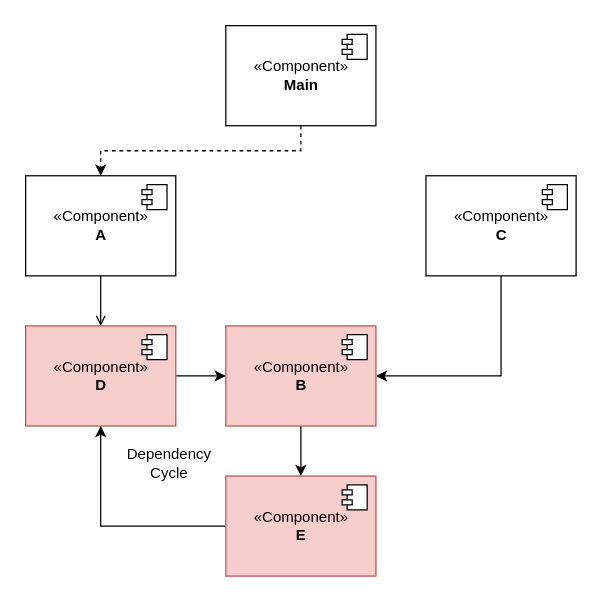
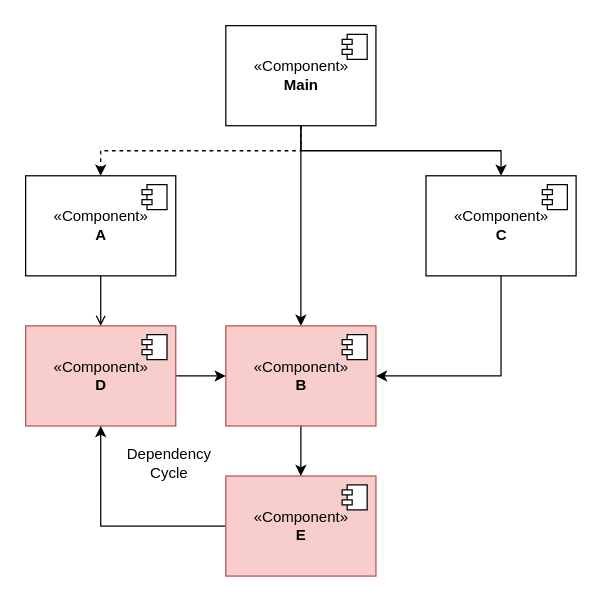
  <mxCell id="0" />
  <mxCell id="1" parent="0" />
  <mxCell id="2" style="edgeStyle=orthogonalEdgeStyle;rounded=0;orthogonalLoop=1;jettySize=auto;html=1;exitX=0.5;exitY=1;exitDx=0;exitDy=0;entryX=0.5;entryY=0;entryDx=0;entryDy=0;dashed=1;" edge="1" parent="1" source="5" target="8"><mxGeometry relative="1" as="geometry" /></mxCell>
+ <mxCell id="3" style="edgeStyle=orthogonalEdgeStyle;rounded=0;orthogonalLoop=1;jettySize=auto;html=1;exitX=0.5;exitY=1;exitDx=0;exitDy=0;" edge="1" parent="1" source="5" target="11"><mxGeometry relative="1" as="geometry" /></mxCell>
+ <mxCell id="4" style="edgeStyle=orthogonalEdgeStyle;rounded=0;orthogonalLoop=1;jettySize=auto;html=1;exitX=0.5;exitY=1;exitDx=0;exitDy=0;entryX=0.5;entryY=0;entryDx=0;entryDy=0;" edge="1" parent="1" source="5" target="14"><mxGeometry relative="1" as="geometry" /></mxCell>
  <mxCell id="5" value="«Component»&lt;br&gt;&lt;b&gt;Main&lt;/b&gt;" style="html=1;dropTarget=0;" vertex="1" parent="1"><mxGeometry x="180" y="20" width="120" height="80" as="geometry" /></mxCell>
  <mxCell id="6" value="" style="shape=module;jettyWidth=8;jettyHeight=4;" vertex="1" parent="5"><mxGeometry x="1" width="20" height="20" relative="1" as="geometry"><mxPoint x="-27" y="7" as="offset" /></mxGeometry></mxCell>
  <mxCell id="7" style="edgeStyle=orthogonalEdgeStyle;rounded=0;orthogonalLoop=1;jettySize=auto;html=1;exitX=0.5;exitY=1;exitDx=0;exitDy=0;endArrow=open;" edge="1" parent="1" source="8" target="17"><mxGeometry relative="1" as="geometry" /></mxCell>
  <mxCell id="8" value="«Component»&lt;br&gt;&lt;b&gt;A&lt;/b&gt;" style="html=1;dropTarget=0;" vertex="1" parent="1"><mxGeometry x="20" y="140" width="120" height="80" as="geometry" /></mxCell>
  <mxCell id="9" value="" style="shape=module;jettyWidth=8;jettyHeight=4;" vertex="1" parent="8"><mxGeometry x="1" width="20" height="20" relative="1" as="geometry"><mxPoint x="-27" y="7" as="offset" /></mxGeometry></mxCell>
  <mxCell id="10" style="edgeStyle=orthogonalEdgeStyle;rounded=0;orthogonalLoop=1;jettySize=auto;html=1;exitX=0.5;exitY=1;exitDx=0;exitDy=0;entryX=1;entryY=0.5;entryDx=0;entryDy=0;" edge="1" parent="1" source="11" target="14"><mxGeometry relative="1" as="geometry" /></mxCell>
  <mxCell id="11" value="«Component»&lt;br&gt;&lt;b&gt;C&lt;/b&gt;" style="html=1;dropTarget=0;" vertex="1" parent="1"><mxGeometry x="340" y="140" width="120" height="80" as="geometry" /></mxCell>
  <mxCell id="12" value="" style="shape=module;jettyWidth=8;jettyHeight=4;" vertex="1" parent="11"><mxGeometry x="1" width="20" height="20" relative="1" as="geometry"><mxPoint x="-27" y="7" as="offset" /></mxGeometry></mxCell>
  <mxCell id="13" style="edgeStyle=orthogonalEdgeStyle;rounded=0;orthogonalLoop=1;jettySize=auto;html=1;exitX=0.5;exitY=1;exitDx=0;exitDy=0;entryX=0.5;entryY=0;entryDx=0;entryDy=0;" edge="1" parent="1" source="14" target="20"><mxGeometry relative="1" as="geometry" /></mxCell>
  <mxCell id="14" value="«Component»&lt;br&gt;&lt;b&gt;B&lt;/b&gt;" style="html=1;dropTarget=0;fillColor=#f8cecc;strokeColor=#b85450;" vertex="1" parent="1"><mxGeometry x="180" y="260" width="120" height="80" as="geometry" /></mxCell>
  <mxCell id="15" value="" style="shape=module;jettyWidth=8;jettyHeight=4;" vertex="1" parent="14"><mxGeometry x="1" width="20" height="20" relative="1" as="geometry"><mxPoint x="-27" y="7" as="offset" /></mxGeometry></mxCell>
  <mxCell id="16" style="edgeStyle=orthogonalEdgeStyle;rounded=0;orthogonalLoop=1;jettySize=auto;html=1;exitX=1;exitY=0.5;exitDx=0;exitDy=0;entryX=0;entryY=0.5;entryDx=0;entryDy=0;" edge="1" parent="1" source="17" target="14"><mxGeometry relative="1" as="geometry" /></mxCell>
  <mxCell id="17" value="«Component»&lt;br&gt;&lt;b&gt;D&lt;/b&gt;" style="html=1;dropTarget=0;fillColor=#f8cecc;strokeColor=#b85450;" vertex="1" parent="1"><mxGeometry x="20" y="260" width="120" height="80" as="geometry" /></mxCell>
  <mxCell id="18" value="" style="shape=module;jettyWidth=8;jettyHeight=4;" vertex="1" parent="17"><mxGeometry x="1" width="20" height="20" relative="1" as="geometry"><mxPoint x="-27" y="7" as="offset" /></mxGeometry></mxCell>
  <mxCell id="19" style="edgeStyle=orthogonalEdgeStyle;rounded=0;orthogonalLoop=1;jettySize=auto;html=1;exitX=0;exitY=0.5;exitDx=0;exitDy=0;entryX=0.5;entryY=1;entryDx=0;entryDy=0;" edge="1" parent="1" source="20" target="17"><mxGeometry relative="1" as="geometry" /></mxCell>
  <mxCell id="20" value="«Component»&lt;br&gt;&lt;b&gt;E&lt;/b&gt;" style="html=1;dropTarget=0;fillColor=#f8cecc;strokeColor=#b85450;" vertex="1" parent="1"><mxGeometry x="180" y="380" width="120" height="80" as="geometry" /></mxCell>
  <mxCell id="21" value="" style="shape=module;jettyWidth=8;jettyHeight=4;" vertex="1" parent="20"><mxGeometry x="1" width="20" height="20" relative="1" as="geometry"><mxPoint x="-27" y="7" as="offset" /></mxGeometry></mxCell>
  <mxCell id="22" value="Dependency&lt;br&gt;Cycle" style="text;html=1;strokeColor=none;fillColor=none;align=center;verticalAlign=middle;whiteSpace=wrap;rounded=0;" vertex="1" parent="1"><mxGeometry x="105" y="355" width="60" height="30" as="geometry" /></mxCell>
